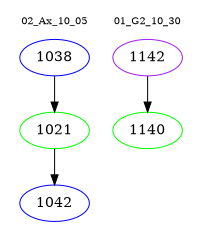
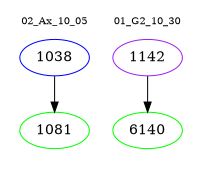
  digraph {
    node [color=blue]
    edge [color=black]
    n1 [label=1038]
-   n2 [color=green label=1021]
-   n3 [label=1042]
+   n2 [color=green label=1081]
    n4 [color=purple label=1142]
-   n5 [color=green label=1140]
+   n5 [color=green label=6140]
    subgraph cluster_1 {
      color=white
      fontsize=10
      label="02_Ax_10_05"
      n1
      n2
-     n3
    }
    subgraph cluster_2 {
      color=white
      fontsize=10
      label="01_G2_10_30"
      n4
      n5
    }
    n1 -> n2
-   n2 -> n3
    n4 -> n5
  }
